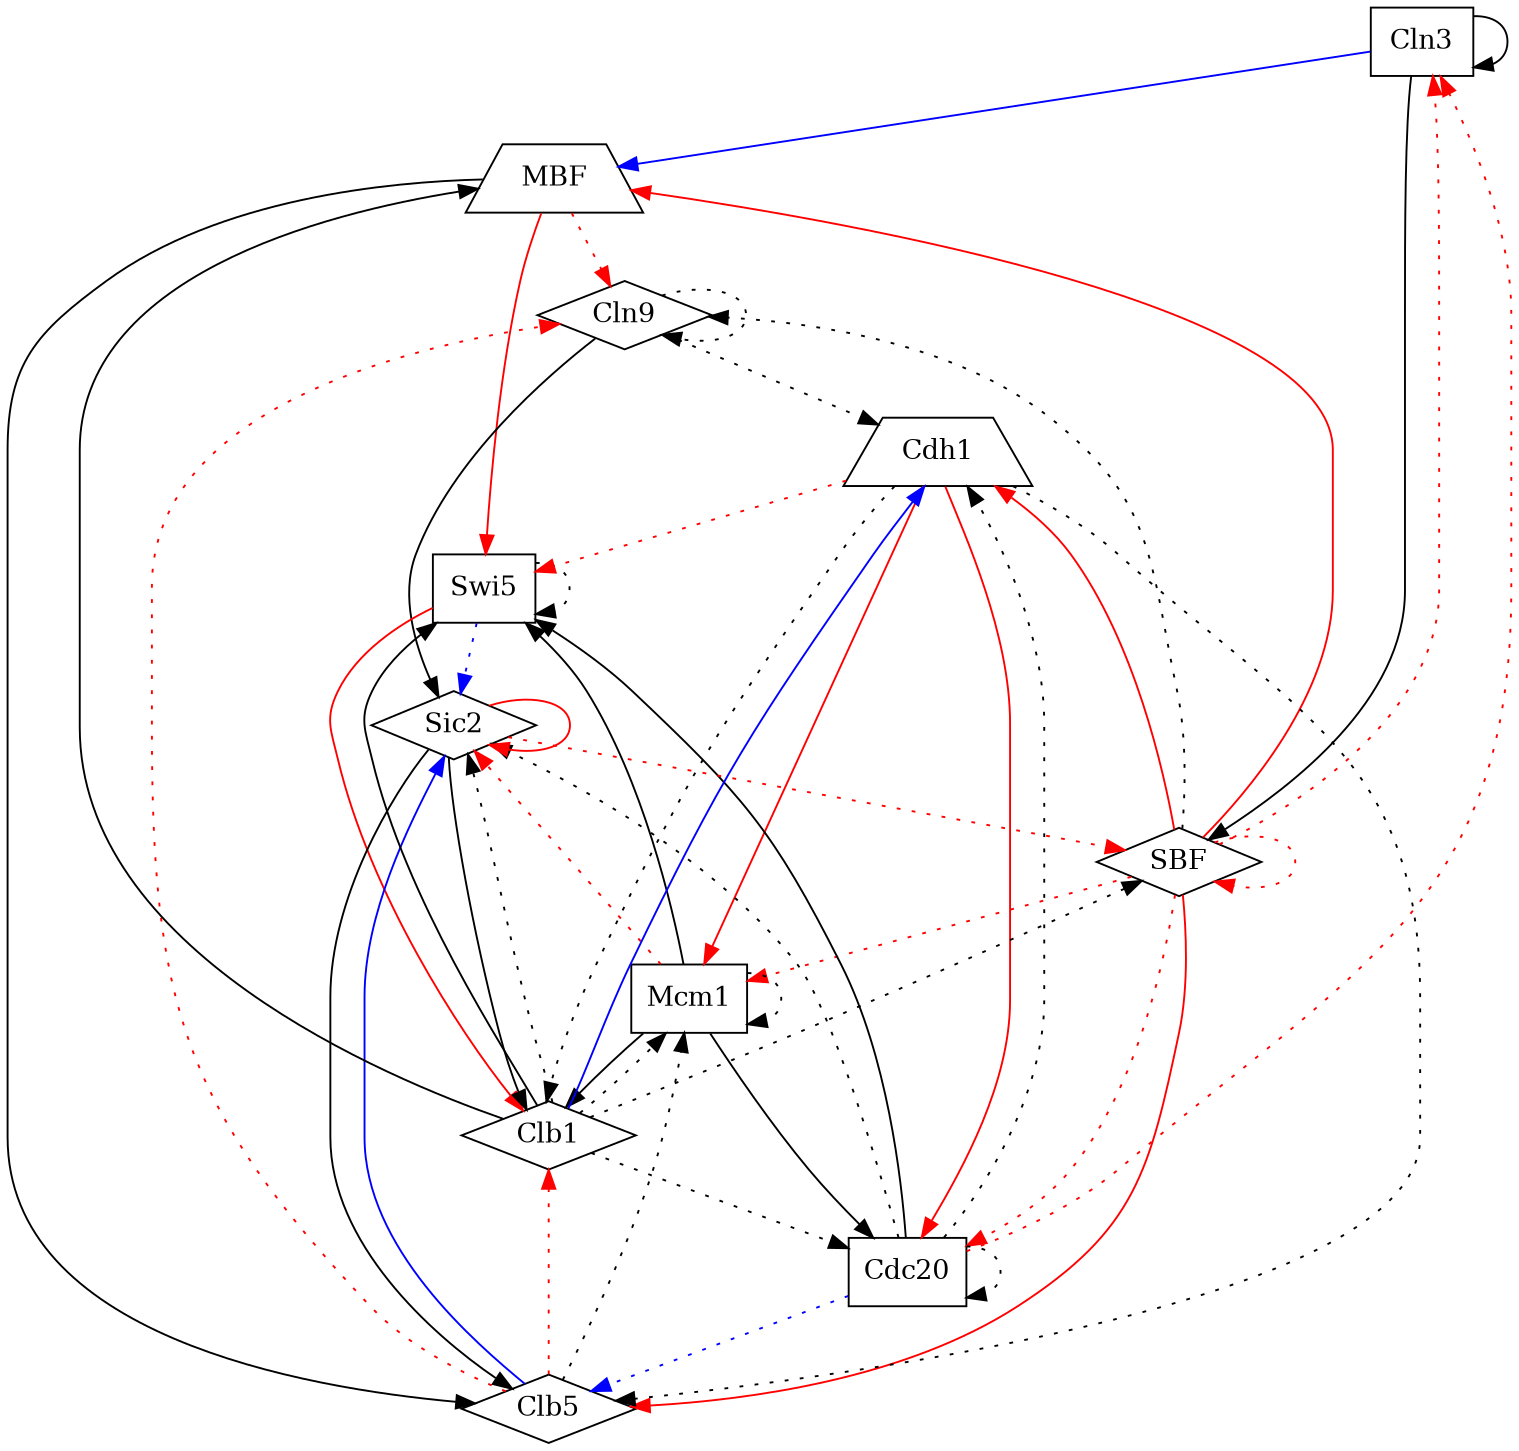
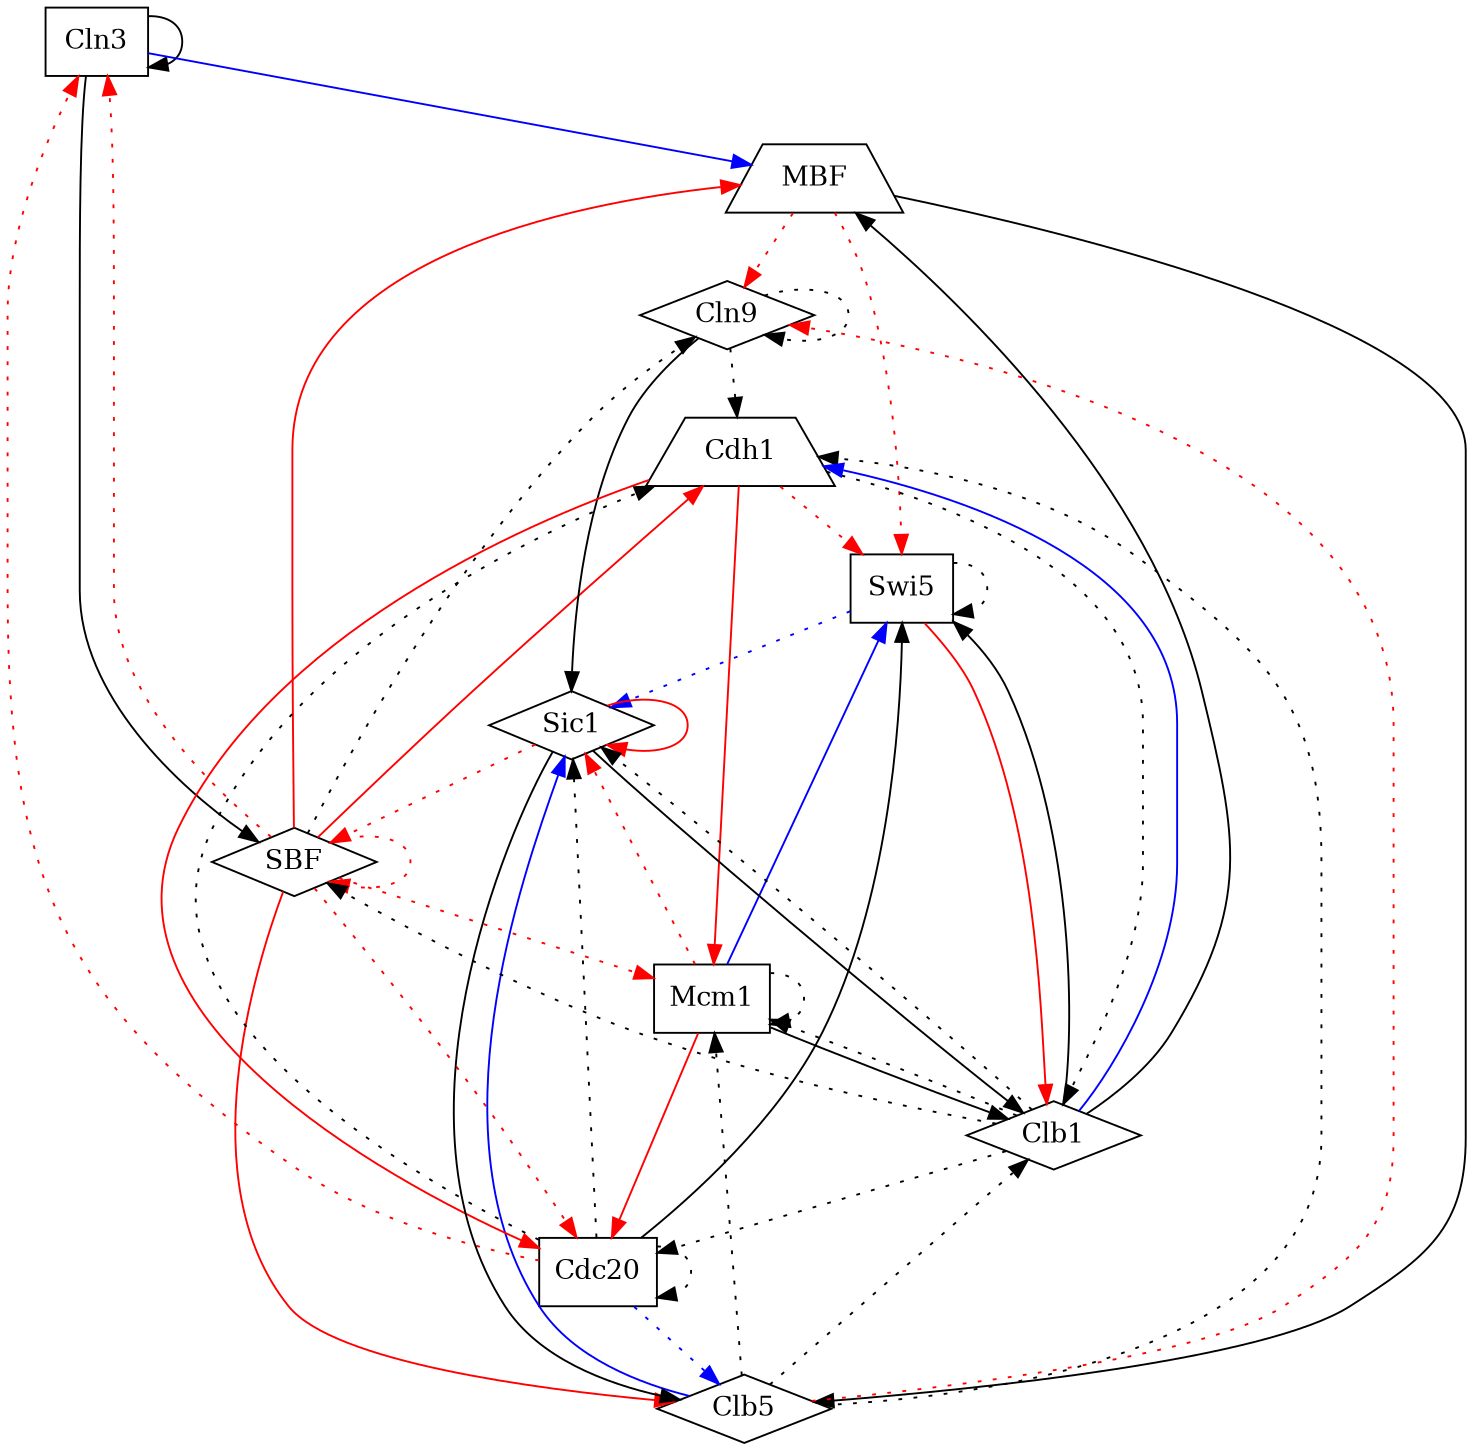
  digraph {
    node [shape=diamond]
    edge [style=dotted]
    n1 [label=Cln3 shape=box]
    n2 [label=MBF shape=trapezium]
    n3 [label=SBF]
    n4 [label=Cln9]
    n5 [label=Swi5 shape=box]
    n6 [label=Clb5]
    n7 [label=Cdh1 shape=trapezium]
    n8 [label=Cdc20 shape=box]
    n9 [label=Mcm1 shape=box]
-   n10 [label=Sic2]
+   n10 [label=Sic1]
    n11 [label=Clb1]
    n1 -> n1 [style=solid]
    n1 -> n2 [color=blue style=solid]
    n1 -> n3 [style=solid]
    n2 -> n4 [color=red]
-   n2 -> n5 [color=red style=solid]
+   n2 -> n5 [color=red]
    n2 -> n6 [style=solid]
    n3 -> n1 [color=red]
    n3 -> n2 [color=red style=solid]
    n3 -> n3 [color=red]
    n3 -> n4
    n3 -> n6 [color=red style=solid]
    n3 -> n7 [color=red style=solid]
    n3 -> n8 [color=red]
    n3 -> n9 [color=red]
    n4 -> n4
    n4 -> n7
    n4 -> n10 [style=solid]
    n5 -> n5
    n5 -> n10 [color=blue]
    n5 -> n11 [color=red style=solid]
    n6 -> n4 [color=red]
-   n7 -> n6
+   n6 -> n7
    n6 -> n9
    n6 -> n10 [color=blue style=solid]
-   n6 -> n11 [color=red]
+   n6 -> n11
    n7 -> n5 [color=red]
    n7 -> n8 [color=red style=solid]
    n7 -> n9 [color=red style=solid]
    n7 -> n11
    n8 -> n1 [color=red]
    n8 -> n5 [style=solid]
    n8 -> n6 [color=blue]
    n8 -> n7
    n8 -> n8
    n8 -> n10
-   n9 -> n5 [style=solid]
-   n9 -> n8 [style=solid]
+   n9 -> n5 [style=solid color=blue]
+   n9 -> n8 [style=solid color=red]
    n9 -> n9
    n9 -> n10 [color=red]
    n9 -> n11 [style=solid]
    n10 -> n3 [color=red]
    n10 -> n6 [style=solid]
    n10 -> n10 [color=red style=solid]
    n10 -> n11 [style=solid]
    n11 -> n2 [style=solid]
    n11 -> n3
    n11 -> n5 [style=solid]
    n11 -> n7 [color=blue style=solid]
    n11 -> n8
    n11 -> n9
    n11 -> n10
  }
